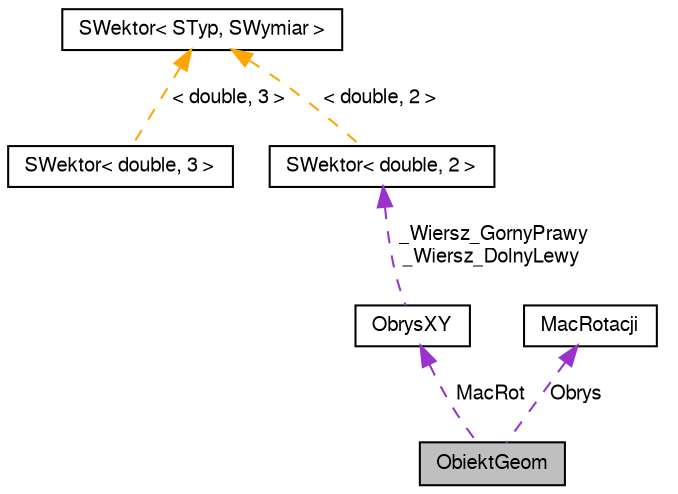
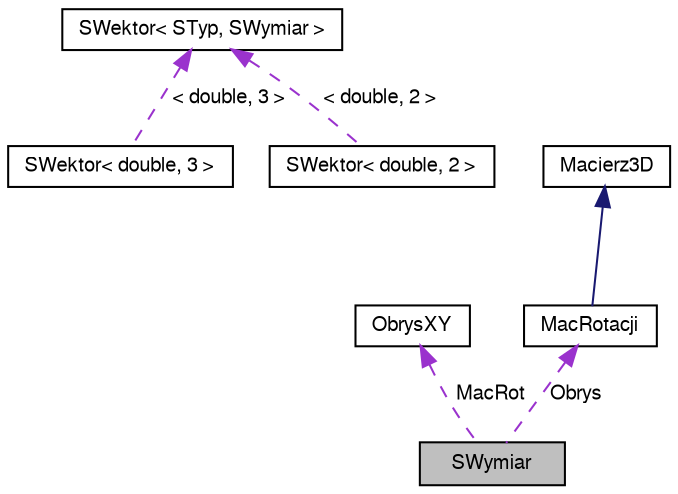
  digraph {
    node [color=black fillcolor=white fontname=FreeSans fontsize=10 shape=record style=filled]
    edge [color=darkorchid3 dir=back fontname=FreeSans fontsize=10 labelfontname=FreeSans labelfontsize=10 style=dashed]
-   n1 [fillcolor=grey75 fontcolor=black height=0.2 label=ObiektGeom width=0.4]
+   n1 [fillcolor=grey75 fontcolor=black height=0.2 label=SWymiar width=0.4]
    n2 [height=0.2 label="SWektor\< double, 3 \>" width=0.4]
    n3 [height=0.2 label="SWektor\< STyp, SWymiar \>" width=0.4]
    n4 [height=0.2 label="SWektor\< double, 2 \>" width=0.4]
    n5 [height=0.2 label=ObrysXY width=0.4]
    n6 [height=0.2 label=MacRotacji width=0.4]
-   n3 -> n2 [color=orange label=" \< double, 3 \>"]
-   n3 -> n4 [color=orange label=" \< double, 2 \>"]
-   n4 -> n5 [label=" _Wiersz_GornyPrawy\n_Wiersz_DolnyLewy"]
+   n7 [height=0.2 label=Macierz3D width=0.4]
+   n3 -> n2 [label=" \< double, 3 \>"]
+   n3 -> n4 [label=" \< double, 2 \>"]
    n5 -> n1 [label=" MacRot"]
    n6 -> n1 [label=" Obrys"]
+   n7 -> n6 [color=midnightblue style=solid]
  }
